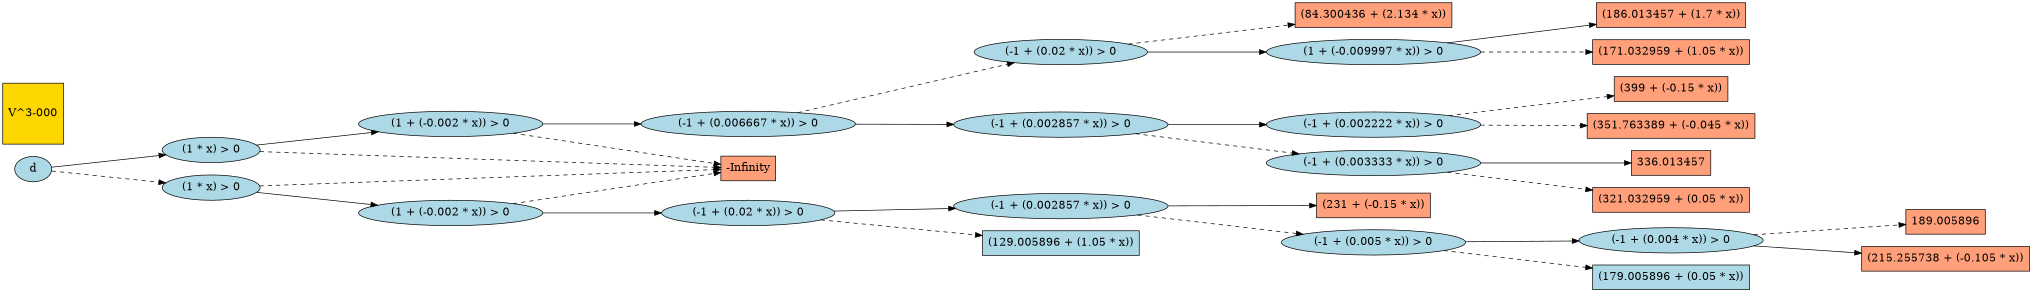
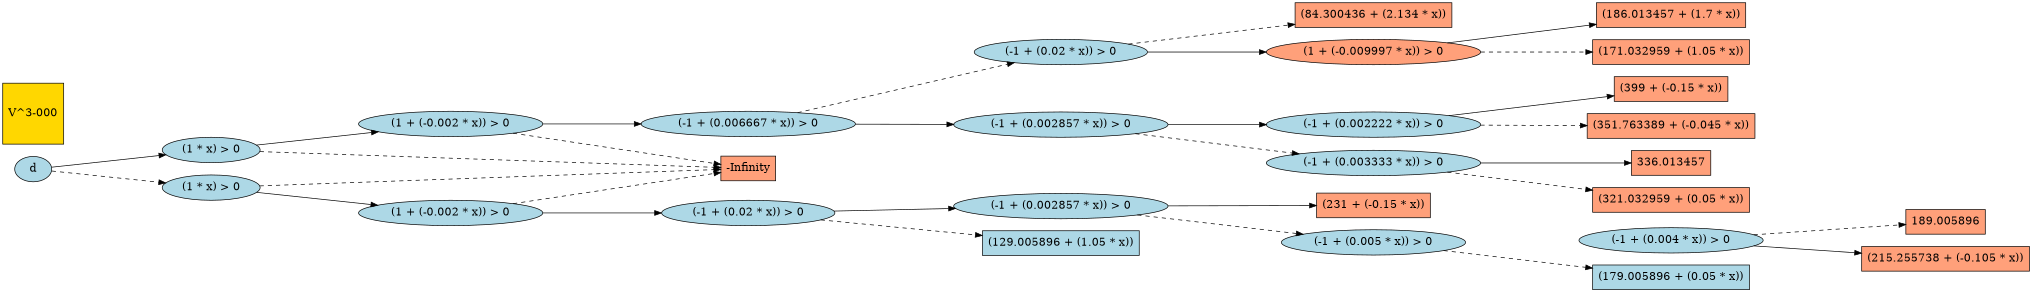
  digraph {
    fontname=Helvetica
    fontsize=16
    rankdir=LR
    ranksep=2.00
    node [color=black fillcolor=lightblue fontsize=16 shape=ellipse style=filled]
    edge [color=black style=solid]
    n1 [label="(-1 + (0.002222 * x)) > 0"]
    n2 [fillcolor=lightsalmon label="(399 + (-0.15 * x))" shape=box]
    n3 [fillcolor=lightsalmon label="(351.763389 + (-0.045 * x))" shape=box]
    n4 [label="(-1 + (0.004 * x)) > 0"]
    n5 [fillcolor=lightsalmon label=189.005896 shape=box]
    n6 [fillcolor=lightsalmon label="(215.255738 + (-0.105 * x))" shape=box]
    n7 [label="(-1 + (0.002857 * x)) > 0"]
    n8 [fillcolor=lightsalmon label="(231 + (-0.15 * x))" shape=box]
    n9 [label="(-1 + (0.005 * x)) > 0"]
    n10 [label="(179.005896 + (0.05 * x))" shape=box]
    n11 [fillcolor=lightsalmon label="(186.013457 + (1.7 * x))" shape=box]
    n12 [label="(-1 + (0.02 * x)) > 0"]
    n13 [label="(129.005896 + (1.05 * x))" shape=box]
    n14 [fillcolor=lightsalmon label="(84.300436 + (2.134 * x))" shape=box]
    n15 [fillcolor=lightsalmon label=336.013457 shape=box]
    n16 [fillcolor=lightsalmon label="(321.032959 + (0.05 * x))" shape=box]
    n17 [label="(1 + (-0.002 * x)) > 0"]
    n18 [fillcolor=lightsalmon label="-Infinity" shape=box]
    n19 [label=d]
    n20 [label="(1 * x) > 0"]
    n21 [label="(1 * x) > 0"]
    n22 [label="(1 + (-0.002 * x)) > 0"]
    n23 [label="(-1 + (0.006667 * x)) > 0"]
    n24 [label="(-1 + (0.02 * x)) > 0"]
    n25 [label="(-1 + (0.002857 * x)) > 0"]
-   n26 [label="(1 + (-0.009997 * x)) > 0"]
+   n26 [fillcolor=lightsalmon label="(1 + (-0.009997 * x)) > 0"]
    n27 [fillcolor=lightsalmon label="(171.032959 + (1.05 * x))" shape=box]
    n28 [label="(-1 + (0.003333 * x)) > 0"]
    n29 [fillcolor=gold1 label="V^3-000" shape=square]
-   n1 -> n2 [style=dashed]
+   n1 -> n2
    n1 -> n3 [style=dashed]
    n4 -> n5 [style=dashed]
    n4 -> n6
    n7 -> n8
    n7 -> n9 [style=dashed]
-   n9 -> n4
    n9 -> n10 [style=dashed]
    n12 -> n7
    n12 -> n13 [style=dashed]
    n17 -> n12
    n17 -> n18 [style=dashed]
    n19 -> n20
    n19 -> n21 [style=dashed]
    n20 -> n18 [style=dashed]
    n20 -> n22
    n21 -> n17
    n21 -> n18 [style=dashed]
    n22 -> n18 [style=dashed]
    n22 -> n23
    n23 -> n24 [style=dashed]
    n23 -> n25
    n24 -> n14 [style=dashed]
    n24 -> n26
    n25 -> n1
    n25 -> n28 [style=dashed]
    n26 -> n11
    n26 -> n27 [style=dashed]
    n28 -> n15
    n28 -> n16 [style=dashed]
  }
